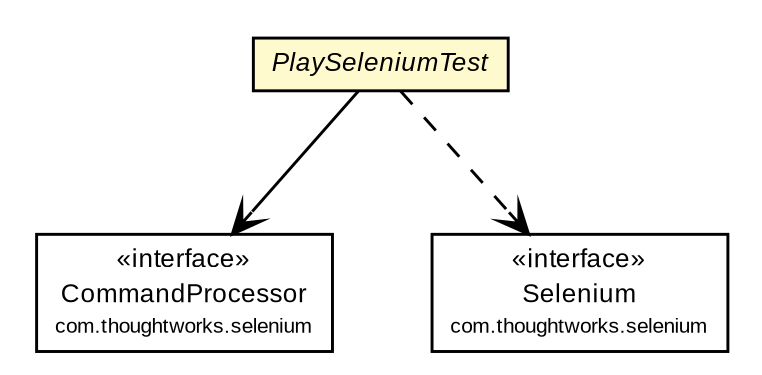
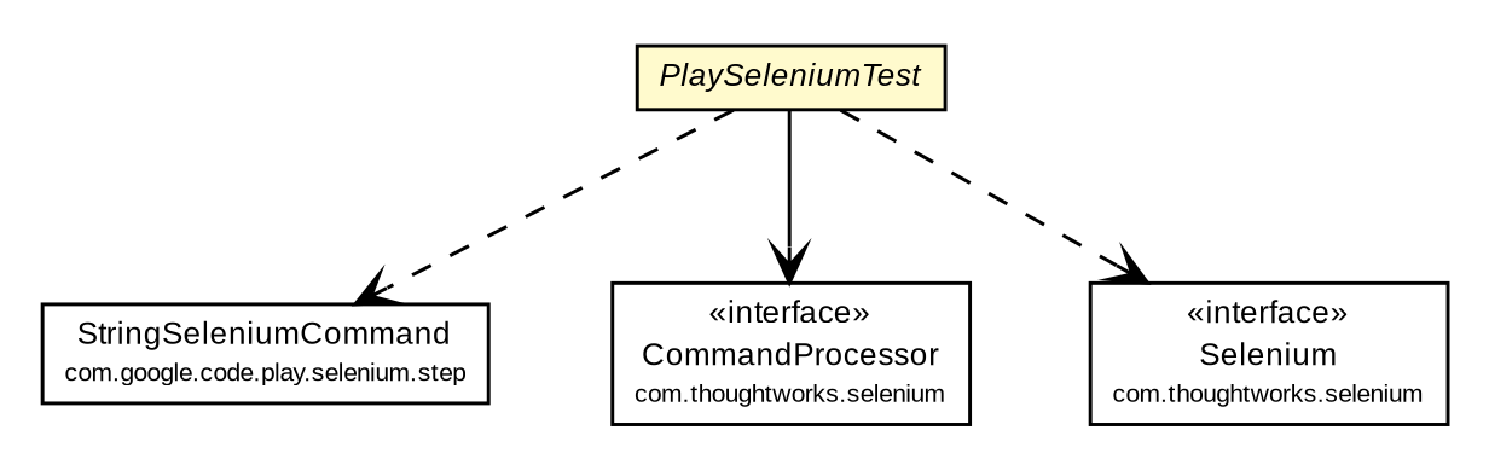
  digraph {
    nodesep=0.25
    ranksep=0.5
    node [fontcolor=black fontname=arial fontsize=9.0 shape=plaintext]
    edge [arrowhead=open color=black fontcolor=black fontname=arial fontsize=10.0 headport=p labelfontname=arial labelfontsize=10 style=dashed tailport=p]
    n1 [label=<<table title="com.google.code.play.selenium.PlaySeleniumTest" border="0" cellborder="1" cellspacing="0" cellpadding="2" port="p" bgcolor="lemonChiffon" href="./PlaySeleniumTest.html"> 		<tr><td><table border="0" cellspacing="0" cellpadding="1"> <tr><td align="center" balign="center"><font face="arial italic"> PlaySeleniumTest </font></td></tr> 		</table></td></tr> 		</table>>]
+   n2 [label=<<table title="com.google.code.play.selenium.step.StringSeleniumCommand" border="0" cellborder="1" cellspacing="0" cellpadding="2" port="p" href="./step/StringSeleniumCommand.html"> 		<tr><td><table border="0" cellspacing="0" cellpadding="1"> <tr><td align="center" balign="center"> StringSeleniumCommand </td></tr> <tr><td align="center" balign="center"><font point-size="7.0"> com.google.code.play.selenium.step </font></td></tr> 		</table></td></tr> 		</table>>]
    n3 [label=<<table title="com.thoughtworks.selenium.CommandProcessor" border="0" cellborder="1" cellspacing="0" cellpadding="2" port="p"> 		<tr><td><table border="0" cellspacing="0" cellpadding="1"> <tr><td align="center" balign="center"> &#171;interface&#187; </td></tr> <tr><td align="center" balign="center"> CommandProcessor </td></tr> <tr><td align="center" balign="center"><font point-size="7.0"> com.thoughtworks.selenium </font></td></tr> 		</table></td></tr> 		</table>>]
    n4 [label=<<table title="com.thoughtworks.selenium.Selenium" border="0" cellborder="1" cellspacing="0" cellpadding="2" port="p"> 		<tr><td><table border="0" cellspacing="0" cellpadding="1"> <tr><td align="center" balign="center"> &#171;interface&#187; </td></tr> <tr><td align="center" balign="center"> Selenium </td></tr> <tr><td align="center" balign="center"><font point-size="7.0"> com.thoughtworks.selenium </font></td></tr> 		</table></td></tr> 		</table>>]
+   n1 -> n2
    n1 -> n3 [style=""]
    n1 -> n4
  }
